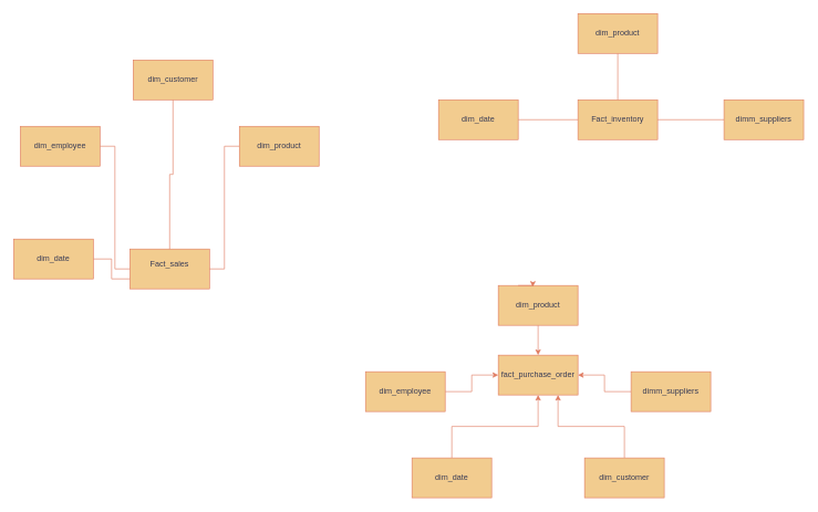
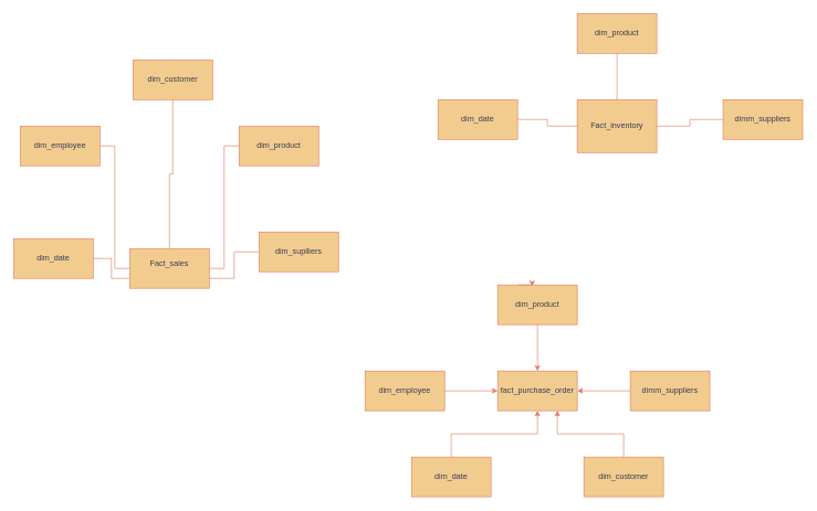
  <mxCell id="0" />
  <mxCell id="1" parent="0" />
  <mxCell id="2" value="Fact_sales&lt;div&gt;&lt;br&gt;&lt;/div&gt;" style="rounded=0;whiteSpace=wrap;html=1;labelBackgroundColor=none;fillColor=#F2CC8F;strokeColor=#E07A5F;fontColor=#393C56;" vertex="1" parent="1"><mxGeometry x="195" y="375" width="120" height="60" as="geometry" /></mxCell>
- <mxCell id="3" value="&lt;div&gt;Fact_inventory&lt;/div&gt;" style="rounded=0;whiteSpace=wrap;html=1;labelBackgroundColor=none;fillColor=#F2CC8F;strokeColor=#E07A5F;fontColor=#393C56;" vertex="1" parent="1"><mxGeometry x="870" y="150" width="120" height="60" as="geometry" /></mxCell>
+ <mxCell id="3" value="&lt;div&gt;Fact_inventory&lt;/div&gt;" style="rounded=0;whiteSpace=wrap;html=1;labelBackgroundColor=none;fillColor=#F2CC8F;strokeColor=#E07A5F;fontColor=#393C56;" vertex="1" parent="1"><mxGeometry x="870" y="150" width="120" height="80" as="geometry" /></mxCell>
  <mxCell id="4" style="edgeStyle=orthogonalEdgeStyle;rounded=0;orthogonalLoop=1;jettySize=auto;html=1;entryX=0.5;entryY=0;entryDx=0;entryDy=0;endArrow=none;endFill=0;labelBackgroundColor=none;strokeColor=#E07A5F;fontColor=default;" edge="1" parent="1" source="5" target="2"><mxGeometry relative="1" as="geometry" /></mxCell>
  <mxCell id="5" value="dim_customer" style="rounded=0;whiteSpace=wrap;html=1;labelBackgroundColor=none;fillColor=#F2CC8F;strokeColor=#E07A5F;fontColor=#393C56;" vertex="1" parent="1"><mxGeometry x="200" y="90" width="120" height="60" as="geometry" /></mxCell>
+ <mxCell id="6" style="edgeStyle=orthogonalEdgeStyle;rounded=0;orthogonalLoop=1;jettySize=auto;html=1;entryX=1;entryY=0.75;entryDx=0;entryDy=0;endArrow=none;endFill=0;labelBackgroundColor=none;strokeColor=#E07A5F;fontColor=default;" edge="1" parent="1" source="7" target="2"><mxGeometry relative="1" as="geometry" /></mxCell>
+ <mxCell id="7" value="&lt;div&gt;dim_suplliers&lt;/div&gt;" style="rounded=0;whiteSpace=wrap;html=1;labelBackgroundColor=none;fillColor=#F2CC8F;strokeColor=#E07A5F;fontColor=#393C56;" vertex="1" parent="1"><mxGeometry x="390" y="350" width="120" height="60" as="geometry" /></mxCell>
  <mxCell id="8" style="edgeStyle=orthogonalEdgeStyle;rounded=0;orthogonalLoop=1;jettySize=auto;html=1;entryX=0;entryY=0.75;entryDx=0;entryDy=0;endArrow=none;endFill=0;labelBackgroundColor=none;strokeColor=#E07A5F;fontColor=default;" edge="1" parent="1" source="9" target="2"><mxGeometry relative="1" as="geometry" /></mxCell>
  <mxCell id="9" value="&lt;div&gt;dim_date&lt;/div&gt;" style="rounded=0;whiteSpace=wrap;html=1;labelBackgroundColor=none;fillColor=#F2CC8F;strokeColor=#E07A5F;fontColor=#393C56;" vertex="1" parent="1"><mxGeometry x="20" y="360" width="120" height="60" as="geometry" /></mxCell>
  <mxCell id="10" style="edgeStyle=orthogonalEdgeStyle;rounded=0;orthogonalLoop=1;jettySize=auto;html=1;entryX=1;entryY=0.5;entryDx=0;entryDy=0;endArrow=none;endFill=0;labelBackgroundColor=none;strokeColor=#E07A5F;fontColor=default;" edge="1" parent="1" source="11" target="2"><mxGeometry relative="1" as="geometry" /></mxCell>
  <mxCell id="11" value="&lt;div&gt;dim_product&lt;/div&gt;" style="rounded=0;whiteSpace=wrap;html=1;labelBackgroundColor=none;fillColor=#F2CC8F;strokeColor=#E07A5F;fontColor=#393C56;" vertex="1" parent="1"><mxGeometry x="360" y="190" width="120" height="60" as="geometry" /></mxCell>
  <mxCell id="12" style="edgeStyle=orthogonalEdgeStyle;rounded=0;orthogonalLoop=1;jettySize=auto;html=1;entryX=0;entryY=0.5;entryDx=0;entryDy=0;endArrow=none;endFill=0;labelBackgroundColor=none;strokeColor=#E07A5F;fontColor=default;" edge="1" parent="1" source="13" target="2"><mxGeometry relative="1" as="geometry" /></mxCell>
  <mxCell id="13" value="&lt;div&gt;dim_employee&lt;/div&gt;" style="rounded=0;whiteSpace=wrap;html=1;labelBackgroundColor=none;fillColor=#F2CC8F;strokeColor=#E07A5F;fontColor=#393C56;" vertex="1" parent="1"><mxGeometry x="30" y="190" width="120" height="60" as="geometry" /></mxCell>
  <mxCell id="14" style="edgeStyle=orthogonalEdgeStyle;rounded=0;orthogonalLoop=1;jettySize=auto;html=1;strokeColor=#E07A5F;fontColor=#393C56;fillColor=#F2CC8F;endArrow=none;endFill=0;" edge="1" parent="1" source="15" target="3"><mxGeometry relative="1" as="geometry" /></mxCell>
  <mxCell id="15" value="dim_product" style="rounded=0;whiteSpace=wrap;html=1;labelBackgroundColor=none;fillColor=#F2CC8F;strokeColor=#E07A5F;fontColor=#393C56;" vertex="1" parent="1"><mxGeometry x="870" y="20" width="120" height="60" as="geometry" /></mxCell>
  <mxCell id="16" style="edgeStyle=orthogonalEdgeStyle;rounded=0;orthogonalLoop=1;jettySize=auto;html=1;entryX=0;entryY=0.5;entryDx=0;entryDy=0;strokeColor=#E07A5F;fontColor=#393C56;fillColor=#F2CC8F;endArrow=none;endFill=0;" edge="1" parent="1" source="17" target="3"><mxGeometry relative="1" as="geometry" /></mxCell>
  <mxCell id="17" value="dim_date" style="rounded=0;whiteSpace=wrap;html=1;labelBackgroundColor=none;fillColor=#F2CC8F;strokeColor=#E07A5F;fontColor=#393C56;" vertex="1" parent="1"><mxGeometry x="660" y="150" width="120" height="60" as="geometry" /></mxCell>
  <mxCell id="18" style="edgeStyle=orthogonalEdgeStyle;rounded=0;orthogonalLoop=1;jettySize=auto;html=1;strokeColor=#E07A5F;fontColor=#393C56;fillColor=#F2CC8F;endArrow=none;endFill=0;" edge="1" parent="1" source="19" target="3"><mxGeometry relative="1" as="geometry" /></mxCell>
  <mxCell id="19" value="dimm_suppliers" style="rounded=0;whiteSpace=wrap;html=1;labelBackgroundColor=none;fillColor=#F2CC8F;strokeColor=#E07A5F;fontColor=#393C56;" vertex="1" parent="1"><mxGeometry x="1090" y="150" width="120" height="60" as="geometry" /></mxCell>
- <mxCell id="20" value="fact_purchase_order" style="rounded=0;whiteSpace=wrap;html=1;labelBackgroundColor=none;fillColor=#F2CC8F;strokeColor=#E07A5F;fontColor=#393C56;" vertex="1" parent="1"><mxGeometry x="750" y="535" width="120" height="60" as="geometry" /></mxCell>
+ <mxCell id="20" value="fact_purchase_order" style="rounded=0;whiteSpace=wrap;html=1;labelBackgroundColor=none;fillColor=#F2CC8F;strokeColor=#E07A5F;fontColor=#393C56;" vertex="1" parent="1"><mxGeometry x="750" y="560" width="120" height="60" as="geometry" /></mxCell>
  <mxCell id="21" style="edgeStyle=orthogonalEdgeStyle;rounded=0;orthogonalLoop=1;jettySize=auto;html=1;strokeColor=#E07A5F;fontColor=#393C56;fillColor=#F2CC8F;" edge="1" parent="1" source="22" target="20"><mxGeometry relative="1" as="geometry" /></mxCell>
  <mxCell id="22" value="dimm_suppliers" style="rounded=0;whiteSpace=wrap;html=1;labelBackgroundColor=none;fillColor=#F2CC8F;strokeColor=#E07A5F;fontColor=#393C56;" vertex="1" parent="1"><mxGeometry x="950" y="560" width="120" height="60" as="geometry" /></mxCell>
  <mxCell id="23" style="edgeStyle=orthogonalEdgeStyle;rounded=0;orthogonalLoop=1;jettySize=auto;html=1;exitX=0.5;exitY=0;exitDx=0;exitDy=0;entryX=0.5;entryY=1;entryDx=0;entryDy=0;strokeColor=#E07A5F;fontColor=#393C56;fillColor=#F2CC8F;" edge="1" parent="1" source="24" target="20"><mxGeometry relative="1" as="geometry" /></mxCell>
  <mxCell id="24" value="dim_date" style="rounded=0;whiteSpace=wrap;html=1;labelBackgroundColor=none;fillColor=#F2CC8F;strokeColor=#E07A5F;fontColor=#393C56;" vertex="1" parent="1"><mxGeometry x="620" y="690" width="120" height="60" as="geometry" /></mxCell>
  <mxCell id="25" style="edgeStyle=orthogonalEdgeStyle;rounded=0;orthogonalLoop=1;jettySize=auto;html=1;entryX=0.5;entryY=0;entryDx=0;entryDy=0;strokeColor=#E07A5F;fontColor=#393C56;fillColor=#F2CC8F;" edge="1" parent="1" source="26" target="20"><mxGeometry relative="1" as="geometry" /></mxCell>
  <mxCell id="26" value="dim_product" style="rounded=0;whiteSpace=wrap;html=1;labelBackgroundColor=none;fillColor=#F2CC8F;strokeColor=#E07A5F;fontColor=#393C56;" vertex="1" parent="1"><mxGeometry x="750" y="430" width="120" height="60" as="geometry" /></mxCell>
  <mxCell id="27" style="edgeStyle=orthogonalEdgeStyle;rounded=0;orthogonalLoop=1;jettySize=auto;html=1;entryX=0;entryY=0.5;entryDx=0;entryDy=0;strokeColor=#E07A5F;fontColor=#393C56;fillColor=#F2CC8F;" edge="1" parent="1" source="28" target="20"><mxGeometry relative="1" as="geometry" /></mxCell>
  <mxCell id="28" value="dim_employee" style="rounded=0;whiteSpace=wrap;html=1;labelBackgroundColor=none;fillColor=#F2CC8F;strokeColor=#E07A5F;fontColor=#393C56;" vertex="1" parent="1"><mxGeometry x="550" y="560" width="120" height="60" as="geometry" /></mxCell>
  <mxCell id="29" style="edgeStyle=orthogonalEdgeStyle;rounded=0;orthogonalLoop=1;jettySize=auto;html=1;exitX=0.5;exitY=0;exitDx=0;exitDy=0;entryX=0.75;entryY=1;entryDx=0;entryDy=0;strokeColor=#E07A5F;fontColor=#393C56;fillColor=#F2CC8F;" edge="1" parent="1" source="30" target="20"><mxGeometry relative="1" as="geometry" /></mxCell>
  <mxCell id="30" value="dim_customer" style="rounded=0;whiteSpace=wrap;html=1;labelBackgroundColor=none;fillColor=#F2CC8F;strokeColor=#E07A5F;fontColor=#393C56;" vertex="1" parent="1"><mxGeometry x="880" y="690" width="120" height="60" as="geometry" /></mxCell>
  <mxCell id="31" style="edgeStyle=orthogonalEdgeStyle;rounded=0;orthogonalLoop=1;jettySize=auto;html=1;exitX=0.25;exitY=0;exitDx=0;exitDy=0;entryX=0.433;entryY=0.033;entryDx=0;entryDy=0;entryPerimeter=0;strokeColor=#E07A5F;fontColor=#393C56;fillColor=#F2CC8F;" edge="1" parent="1" source="26" target="26"><mxGeometry relative="1" as="geometry" /></mxCell>
